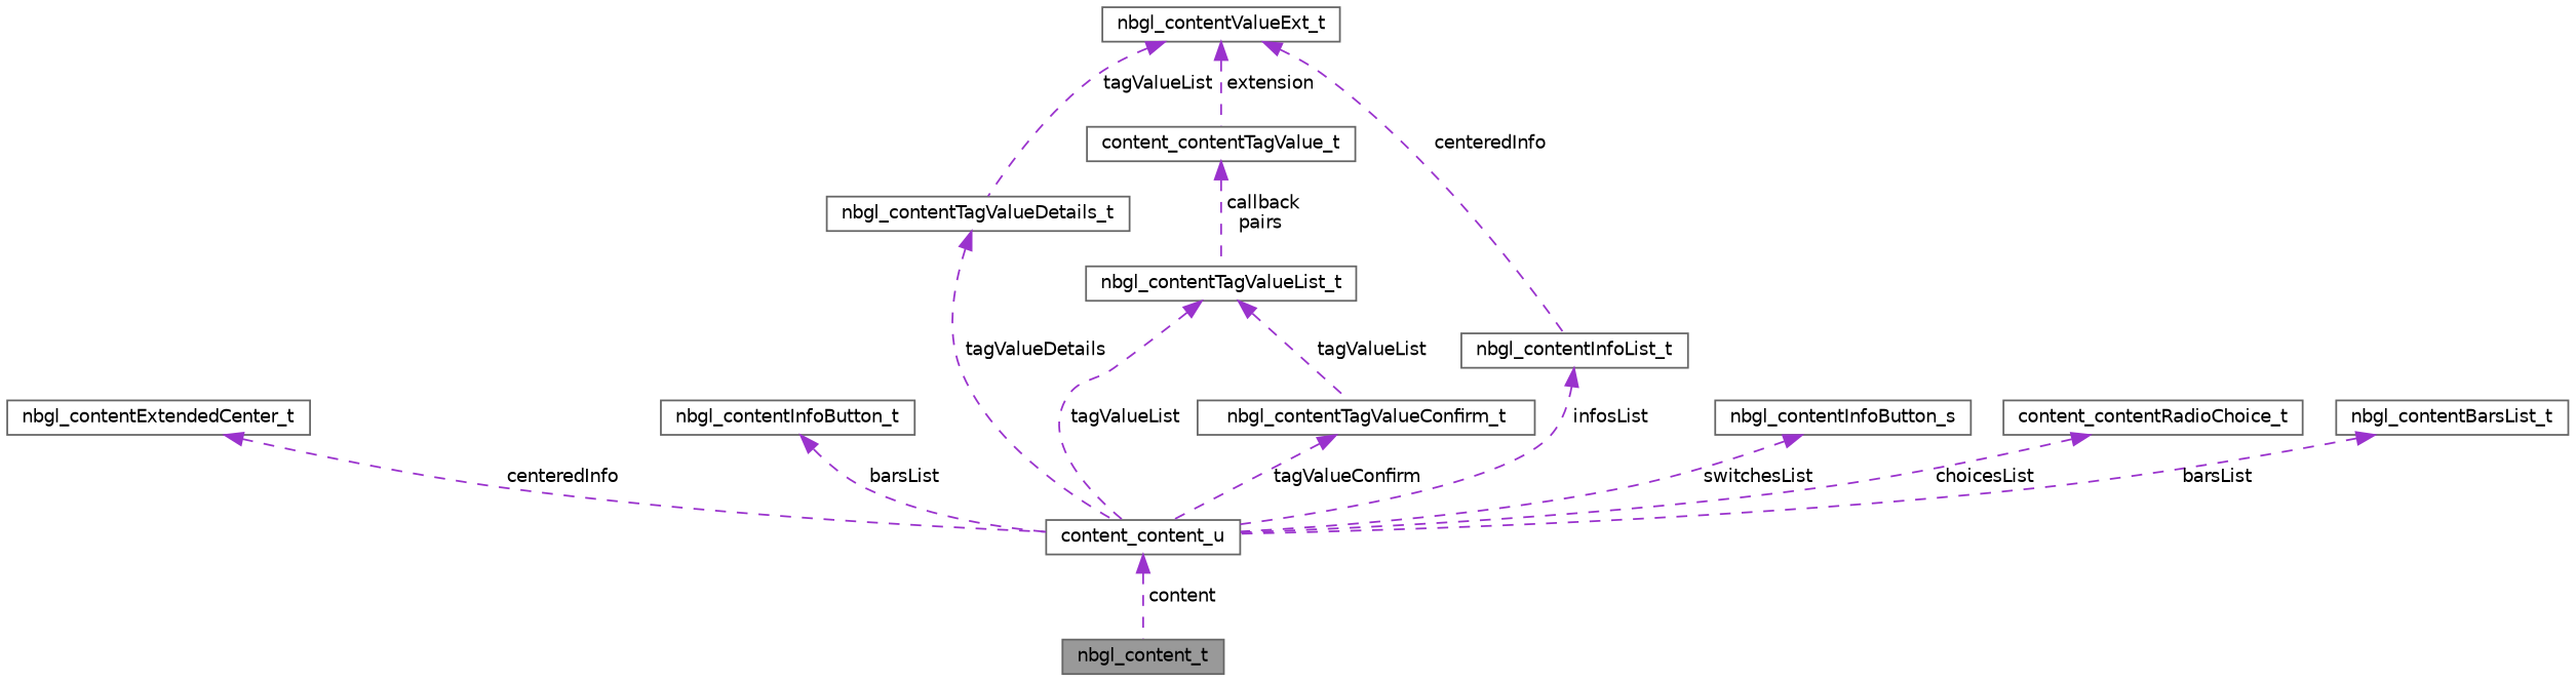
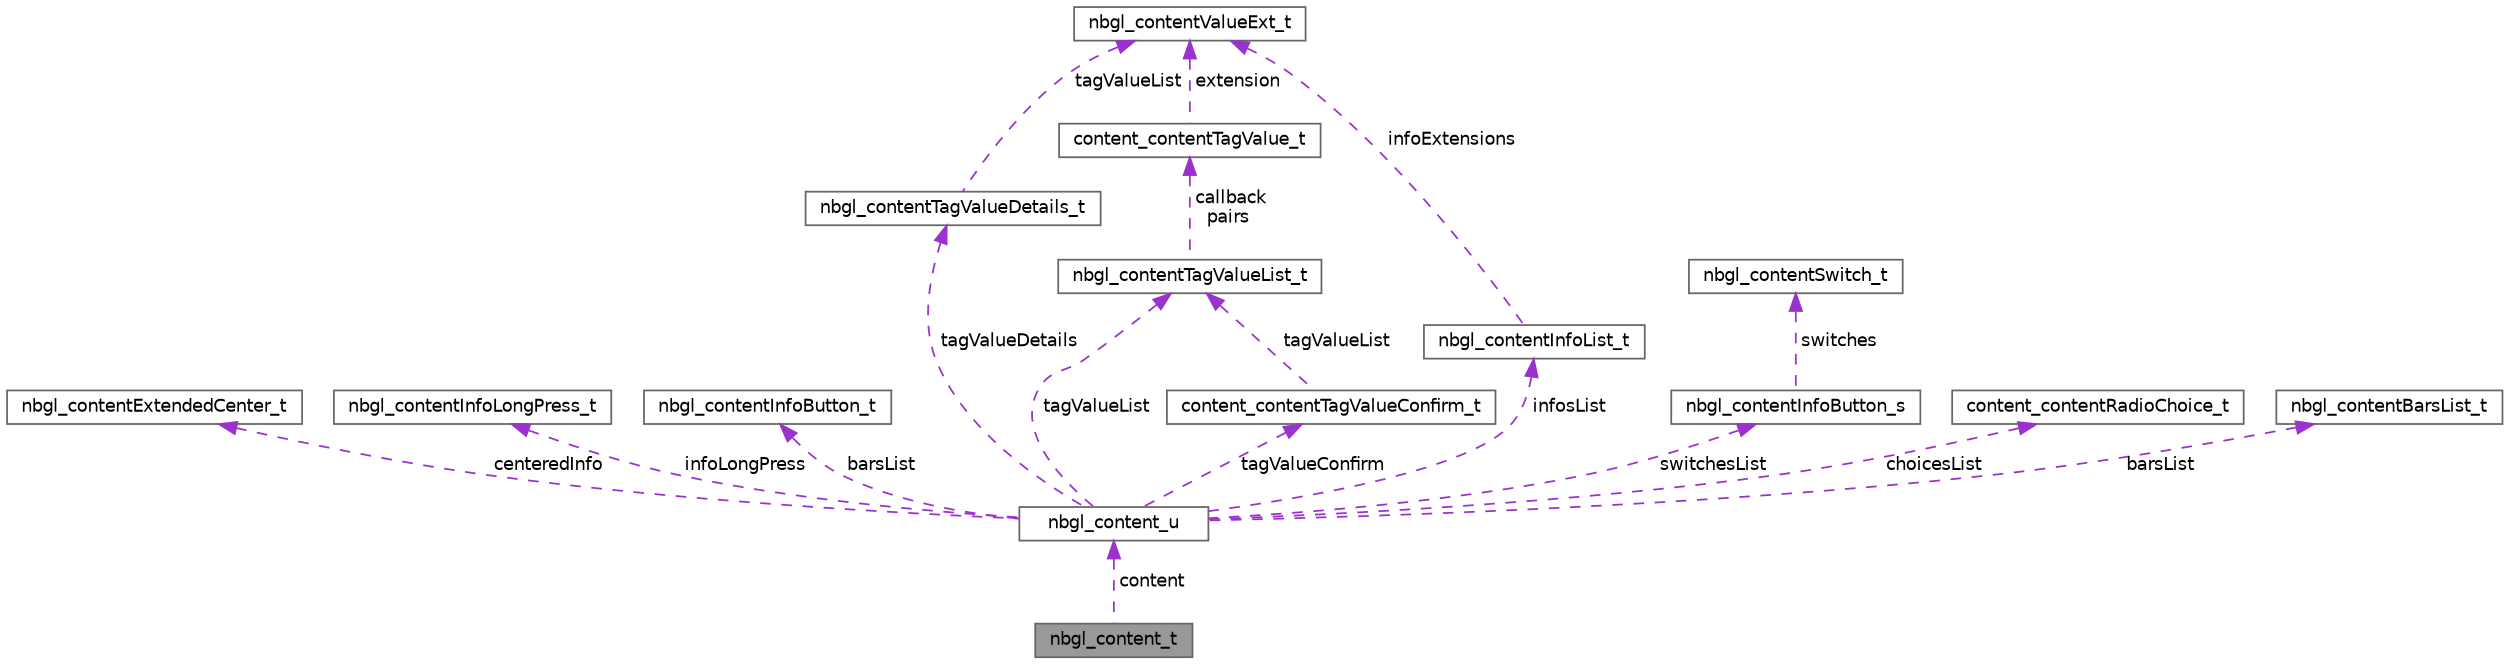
  digraph {
    rankdir=TB
    node [color=gray40 fillcolor=white fontname=Helvetica fontsize=10 shape=box style=filled]
    edge [color=darkorchid3 dir=back fontname=Helvetica fontsize=10 labelfontname=Helvetica labelfontsize=10 style=dashed]
    n1 [fillcolor=grey60 fontcolor=black height=0.2 label=nbgl_content_t width=0.4]
-   n2 [height=0.2 label=content_content_u width=0.4]
+   n2 [height=0.2 label=nbgl_content_u width=0.4]
    n3 [height=0.2 label=nbgl_contentExtendedCenter_t width=0.4]
+   n4 [height=0.2 label=nbgl_contentInfoLongPress_t width=0.4]
    n5 [height=0.2 label=nbgl_contentInfoButton_t width=0.4]
    n6 [height=0.2 label=nbgl_contentTagValueList_t width=0.4]
-   n7 [height=0.2 label=nbgl_contentTagValueConfirm_t width=0.4]
+   n7 [height=0.2 label=content_contentTagValueConfirm_t width=0.4]
    n8 [height=0.2 label=nbgl_contentTagValueDetails_t width=0.4]
    n9 [height=0.2 label=content_contentTagValue_t width=0.4]
    n10 [height=0.2 label=nbgl_contentValueExt_t width=0.4]
    n11 [height=0.2 label=nbgl_contentInfoList_t width=0.4]
    n12 [height=0.2 label=nbgl_contentInfoButton_s width=0.4]
+   n13 [height=0.2 label=nbgl_contentSwitch_t width=0.4]
    n14 [height=0.2 label=content_contentRadioChoice_t width=0.4]
    n15 [height=0.2 label=nbgl_contentBarsList_t width=0.4]
    n2 -> n1 [label=" content"]
    n3 -> n2 [label=" centeredInfo"]
+   n4 -> n2 [label=" infoLongPress"]
    n5 -> n2 [label=" barsList"]
    n6 -> n2 [label=" tagValueList"]
    n6 -> n7 [label=" tagValueList"]
    n7 -> n2 [label=" tagValueConfirm"]
    n8 -> n2 [label=" tagValueDetails"]
    n9 -> n6 [label=" callback\npairs"]
    n10 -> n8 [label=" tagValueList"]
    n10 -> n9 [label=" extension"]
-   n10 -> n11 [label=" centeredInfo"]
+   n10 -> n11 [label=" infoExtensions"]
    n11 -> n2 [label=" infosList"]
    n12 -> n2 [label=" switchesList"]
+   n13 -> n12 [label=" switches"]
    n14 -> n2 [label=" choicesList"]
    n15 -> n2 [label=" barsList"]
  }
